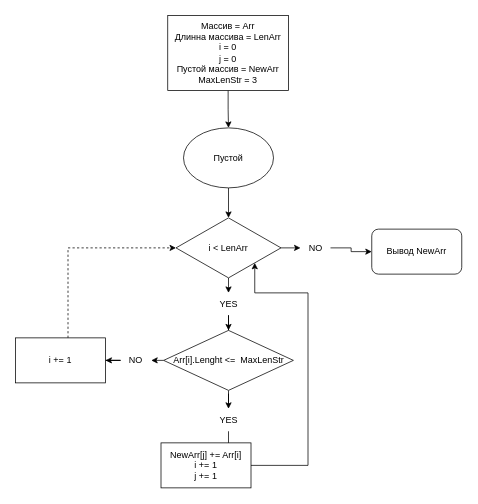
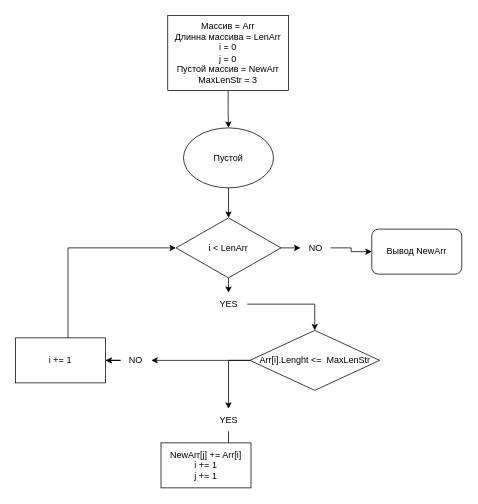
  <mxCell id="0" />
  <mxCell id="1" parent="0" />
  <mxCell id="2" value="" style="edgeStyle=orthogonalEdgeStyle;rounded=0;orthogonalLoop=1;jettySize=auto;html=1;" edge="1" parent="1" source="3" target="5"><mxGeometry relative="1" as="geometry" /></mxCell>
  <mxCell id="3" value="Массив = Arr&lt;br&gt;Длинна массива = LenArr&lt;br&gt;i = 0&lt;br&gt;j = 0&lt;br&gt;Пустой массив = NewArr&lt;br&gt;MaxLenStr = 3" style="rounded=0;whiteSpace=wrap;html=1;" vertex="1" parent="1"><mxGeometry x="223" y="20" width="161" height="100" as="geometry" /></mxCell>
  <mxCell id="4" value="" style="edgeStyle=orthogonalEdgeStyle;rounded=0;orthogonalLoop=1;jettySize=auto;html=1;" edge="1" parent="1" source="5" target="8"><mxGeometry relative="1" as="geometry" /></mxCell>
  <mxCell id="5" value="Пустой" style="ellipse;whiteSpace=wrap;html=1;" vertex="1" parent="1"><mxGeometry x="244" y="170" width="120" height="80" as="geometry" /></mxCell>
  <mxCell id="6" style="edgeStyle=orthogonalEdgeStyle;rounded=0;orthogonalLoop=1;jettySize=auto;html=1;" edge="1" parent="1" source="8"><mxGeometry relative="1" as="geometry"><mxPoint x="400" y="330" as="targetPoint" /></mxGeometry></mxCell>
  <mxCell id="7" style="edgeStyle=orthogonalEdgeStyle;rounded=0;orthogonalLoop=1;jettySize=auto;html=1;" edge="1" parent="1" source="8"><mxGeometry relative="1" as="geometry"><mxPoint x="304" y="390" as="targetPoint" /></mxGeometry></mxCell>
  <mxCell id="8" value="i &amp;lt; LenArr" style="rhombus;whiteSpace=wrap;html=1;" vertex="1" parent="1"><mxGeometry x="234" y="290" width="140" height="80" as="geometry" /></mxCell>
  <mxCell id="9" value="" style="edgeStyle=orthogonalEdgeStyle;rounded=0;orthogonalLoop=1;jettySize=auto;html=1;" edge="1" parent="1" source="10" target="24"><mxGeometry relative="1" as="geometry" /></mxCell>
  <mxCell id="10" value="NO" style="text;html=1;align=center;verticalAlign=middle;resizable=0;points=[];autosize=1;strokeColor=none;fillColor=none;" vertex="1" parent="1"><mxGeometry x="400" y="315" width="40" height="30" as="geometry" /></mxCell>
  <mxCell id="11" value="" style="edgeStyle=orthogonalEdgeStyle;rounded=0;orthogonalLoop=1;jettySize=auto;html=1;" edge="1" parent="1" source="12" target="15"><mxGeometry relative="1" as="geometry" /></mxCell>
  <mxCell id="12" value="YES" style="text;html=1;align=center;verticalAlign=middle;resizable=0;points=[];autosize=1;strokeColor=none;fillColor=none;" vertex="1" parent="1"><mxGeometry x="279" y="390" width="50" height="30" as="geometry" /></mxCell>
  <mxCell id="13" value="" style="edgeStyle=orthogonalEdgeStyle;rounded=0;orthogonalLoop=1;jettySize=auto;html=1;" edge="1" parent="1" source="15" target="19"><mxGeometry relative="1" as="geometry" /></mxCell>
  <mxCell id="14" style="edgeStyle=orthogonalEdgeStyle;rounded=0;orthogonalLoop=1;jettySize=auto;html=1;exitX=0;exitY=0.5;exitDx=0;exitDy=0;entryX=1.025;entryY=0.5;entryDx=0;entryDy=0;entryPerimeter=0;" edge="1" parent="1" source="15" target="17"><mxGeometry relative="1" as="geometry" /></mxCell>
- <mxCell id="15" value="Arr[i].Lenght &amp;lt;=&amp;nbsp; MaxLenStr" style="rhombus;whiteSpace=wrap;html=1;" vertex="1" parent="1"><mxGeometry x="217.5" y="440" width="173" height="80" as="geometry" /></mxCell>
+ <mxCell id="15" value="Arr[i].Lenght &amp;lt;=&amp;nbsp; MaxLenStr" style="rhombus;whiteSpace=wrap;html=1;" vertex="1" parent="1"><mxGeometry x="332.5" y="440" width="173" height="80" as="geometry" /></mxCell>
  <mxCell id="16" value="" style="edgeStyle=orthogonalEdgeStyle;rounded=0;orthogonalLoop=1;jettySize=auto;html=1;" edge="1" parent="1" source="17" target="21"><mxGeometry relative="1" as="geometry" /></mxCell>
  <mxCell id="17" value="NO" style="text;html=1;align=center;verticalAlign=middle;resizable=0;points=[];autosize=1;strokeColor=none;fillColor=none;" vertex="1" parent="1"><mxGeometry x="160" y="465" width="40" height="30" as="geometry" /></mxCell>
  <mxCell id="18" value="" style="edgeStyle=orthogonalEdgeStyle;rounded=0;orthogonalLoop=1;jettySize=auto;html=1;" edge="1" parent="1" source="19" target="23"><mxGeometry relative="1" as="geometry" /></mxCell>
  <mxCell id="19" value="YES" style="text;html=1;align=center;verticalAlign=middle;resizable=0;points=[];autosize=1;strokeColor=none;fillColor=none;" vertex="1" parent="1"><mxGeometry x="279" y="544.5" width="50" height="30" as="geometry" /></mxCell>
- <mxCell id="20" style="edgeStyle=orthogonalEdgeStyle;rounded=0;orthogonalLoop=1;jettySize=auto;html=1;entryX=0;entryY=0.5;entryDx=0;entryDy=0;dashed=1;" edge="1" parent="1" source="21" target="8"><mxGeometry relative="1" as="geometry"><Array as="points"><mxPoint x="90" y="330" /></Array></mxGeometry></mxCell>
+ <mxCell id="20" style="edgeStyle=orthogonalEdgeStyle;rounded=0;orthogonalLoop=1;jettySize=auto;html=1;entryX=0;entryY=0.5;entryDx=0;entryDy=0;" edge="1" parent="1" source="21" target="8"><mxGeometry relative="1" as="geometry"><Array as="points"><mxPoint x="90" y="330" /></Array></mxGeometry></mxCell>
  <mxCell id="21" value="i += 1" style="whiteSpace=wrap;html=1;" vertex="1" parent="1"><mxGeometry x="20" y="450" width="120" height="60" as="geometry" /></mxCell>
- <mxCell id="22" style="edgeStyle=orthogonalEdgeStyle;rounded=0;orthogonalLoop=1;jettySize=auto;html=1;entryX=1;entryY=1;entryDx=0;entryDy=0;" edge="1" parent="1" source="23" target="8"><mxGeometry relative="1" as="geometry"><Array as="points"><mxPoint x="410" y="620" /><mxPoint x="410" y="390" /><mxPoint x="339" y="390" /></Array></mxGeometry></mxCell>
  <mxCell id="23" value="NewArr[j] += Arr[i]&lt;br&gt;i += 1&lt;br&gt;j += 1" style="whiteSpace=wrap;html=1;" vertex="1" parent="1"><mxGeometry x="214" y="590" width="120" height="60" as="geometry" /></mxCell>
  <mxCell id="24" value="Вывод NewArr" style="rounded=1;whiteSpace=wrap;html=1;" vertex="1" parent="1"><mxGeometry x="495" y="305" width="120" height="60" as="geometry" /></mxCell>
